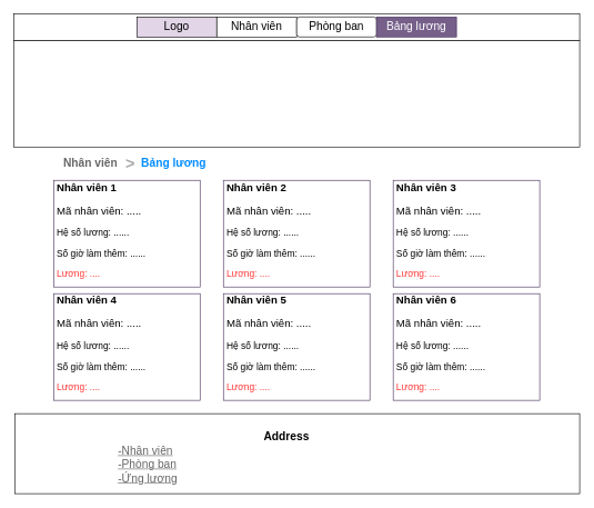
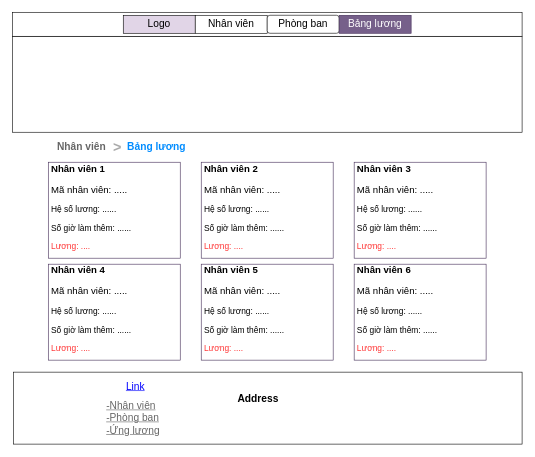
  <mxCell id="0" />
  <mxCell id="1" parent="0" />
  <mxCell id="2" value="" style="rounded=0;whiteSpace=wrap;html=1;align=center;" vertex="1" parent="1"><mxGeometry y="60" width="850" height="160" as="geometry" x="20" /></mxCell>
  <mxCell id="3" value="" style="edgeStyle=none;html=1;" edge="1" parent="1" target="2"><mxGeometry relative="1" as="geometry"><mxPoint x="303.333" y="50" as="sourcePoint" /></mxGeometry></mxCell>
  <mxCell id="4" style="edgeStyle=none;html=1;exitX=0.5;exitY=1;exitDx=0;exitDy=0;fontSize=17;" edge="1" parent="1" source="5" target="2"><mxGeometry relative="1" as="geometry" /></mxCell>
  <mxCell id="5" value="" style="rounded=0;whiteSpace=wrap;html=1;fontSize=17;strokeWidth=1;" vertex="1" parent="1"><mxGeometry width="850" height="40" as="geometry" x="20" y="20" /></mxCell>
  <mxCell id="6" value="Logo" style="rounded=0;whiteSpace=wrap;html=1;fontSize=17;strokeWidth=1;fillColor=#e1d5e7;" vertex="1" parent="1"><mxGeometry x="205" y="25" width="120" height="30" as="geometry" /></mxCell>
  <mxCell id="7" value="Nhân viên" style="rounded=0;whiteSpace=wrap;html=1;fontSize=17;strokeWidth=1;" vertex="1" parent="1"><mxGeometry x="325" y="25" width="120" height="30" as="geometry" /></mxCell>
  <mxCell id="8" value="Phòng ban" style="whiteSpace=wrap;html=1;fontSize=17;strokeWidth=1;rounded=1;" vertex="1" parent="1"><mxGeometry x="445" y="25" width="120" height="30" as="geometry" /></mxCell>
  <mxCell id="9" value="Bảng lương" style="rounded=0;whiteSpace=wrap;html=1;fontSize=17;strokeWidth=1;fillColor=#76608a;fontColor=#ffffff;strokeColor=#432D57;" vertex="1" parent="1"><mxGeometry x="565" y="25" width="120" height="30" as="geometry" /></mxCell>
  <mxCell id="10" value="" style="rounded=0;whiteSpace=wrap;html=1;fontSize=17;strokeWidth=1;" vertex="1" parent="1"><mxGeometry x="22" y="620" width="848" height="120" as="geometry" /></mxCell>
+ <mxCell id="11" value="Link" style="shape=rectangle;strokeColor=none;fillColor=none;linkText=;fontSize=17;fontColor=#0000ff;fontStyle=4;html=1;align=center;" vertex="1" parent="1"><mxGeometry x="150" y="630" width="150" height="30" as="geometry" /></mxCell>
  <mxCell id="12" value="&lt;u&gt;-Nhân viên&lt;br&gt;-Phòng ban&lt;br&gt;-Ứng lương&lt;/u&gt;" style="strokeWidth=1;shadow=0;dashed=0;align=center;html=1;shape=mxgraph.mockup.text.bulletedList;textColor=#666666;mainText=,,,,;textSize=17;bulletStyle=none;strokeColor=none;fillColor=none;align=left;verticalAlign=top;fontSize=17;fontColor=#666666;" vertex="1" parent="1"><mxGeometry x="175" y="660" width="150" height="60" as="geometry" /></mxCell>
- <mxCell id="13" value="&lt;b&gt;Address&lt;/b&gt;" style="text;html=1;strokeColor=none;fillColor=none;align=center;verticalAlign=middle;whiteSpace=wrap;rounded=0;fontSize=17;" vertex="1" parent="1"><mxGeometry x="400" y="640" width="60" height="30" as="geometry" /></mxCell>
+ <mxCell id="13" value="&lt;b&gt;Address&lt;/b&gt;" style="text;html=1;strokeColor=none;fillColor=none;align=center;verticalAlign=middle;whiteSpace=wrap;rounded=0;fontSize=17;" vertex="1" parent="1"><mxGeometry x="400" y="650" width="60" height="30" as="geometry" /></mxCell>
  <mxCell id="14" value="Nhân viên" style="strokeWidth=1;shadow=0;dashed=0;align=center;html=1;shape=mxgraph.mockup.navigation.anchor;fontSize=17;fontColor=#666666;fontStyle=1;" vertex="1" parent="1"><mxGeometry x="95" y="230" width="80" height="30" as="geometry" /></mxCell>
  <mxCell id="15" value="&gt;" style="strokeWidth=1;shadow=0;dashed=0;align=center;html=1;shape=mxgraph.mockup.navigation.anchor;fontSize=24;fontColor=#aaaaaa;fontStyle=1;" vertex="1" parent="1"><mxGeometry x="185" y="230" width="20" height="30" as="geometry" /></mxCell>
  <mxCell id="16" value="Bảng lương" style="strokeWidth=1;shadow=0;dashed=0;align=center;html=1;shape=mxgraph.mockup.navigation.anchor;fontSize=17;fontColor=#008cff;fontStyle=1;" vertex="1" parent="1"><mxGeometry x="230" y="230" width="60" height="30" as="geometry" /></mxCell>
  <mxCell id="17" value="&lt;h1 style=&quot;font-size: 16px&quot;&gt;&lt;font color=&quot;#000000&quot; style=&quot;font-size: 16px&quot;&gt;Nhân viên 1&lt;/font&gt;&lt;/h1&gt;&lt;p style=&quot;font-size: 16px&quot;&gt;&lt;font color=&quot;#000000&quot; style=&quot;font-size: 16px&quot;&gt;Mã nhân viên: .....&lt;/font&gt;&lt;/p&gt;&lt;p style=&quot;font-size: 14px&quot;&gt;&lt;font color=&quot;#000000&quot; style=&quot;font-size: 14px&quot;&gt;Hệ số lương: ......&lt;/font&gt;&lt;/p&gt;&lt;p style=&quot;font-size: 14px&quot;&gt;&lt;font color=&quot;#000000&quot; style=&quot;font-size: 14px&quot;&gt;Số giờ làm thêm: ......&lt;/font&gt;&lt;/p&gt;&lt;p style=&quot;font-size: 14px&quot;&gt;&lt;font style=&quot;font-size: 14px&quot; color=&quot;#ff3333&quot;&gt;Lương: ....&lt;/font&gt;&lt;/p&gt;" style="text;html=1;strokeColor=#432D57;fillColor=none;spacing=5;spacingTop=-20;whiteSpace=wrap;overflow=hidden;rounded=0;fontColor=#ffffff;" vertex="1" parent="1"><mxGeometry x="80" y="270" width="220" height="160" as="geometry" /></mxCell>
  <mxCell id="18" value="&lt;h1 style=&quot;font-size: 16px&quot;&gt;&lt;font color=&quot;#000000&quot; style=&quot;font-size: 16px&quot;&gt;Nhân viên 2&lt;/font&gt;&lt;/h1&gt;&lt;p style=&quot;font-size: 16px&quot;&gt;&lt;font color=&quot;#000000&quot; style=&quot;font-size: 16px&quot;&gt;Mã nhân viên: .....&lt;/font&gt;&lt;/p&gt;&lt;p style=&quot;font-size: 14px&quot;&gt;&lt;font color=&quot;#000000&quot; style=&quot;font-size: 14px&quot;&gt;Hệ số lương: ......&lt;/font&gt;&lt;/p&gt;&lt;p style=&quot;font-size: 14px&quot;&gt;&lt;font color=&quot;#000000&quot; style=&quot;font-size: 14px&quot;&gt;Số giờ làm thêm: ......&lt;/font&gt;&lt;/p&gt;&lt;p style=&quot;font-size: 14px&quot;&gt;&lt;font style=&quot;font-size: 14px&quot; color=&quot;#ff3333&quot;&gt;Lương: ....&lt;/font&gt;&lt;/p&gt;" style="text;html=1;strokeColor=#432D57;fillColor=none;spacing=5;spacingTop=-20;whiteSpace=wrap;overflow=hidden;rounded=0;fontColor=#ffffff;" vertex="1" parent="1"><mxGeometry x="335" y="270" width="220" height="160" as="geometry" /></mxCell>
  <mxCell id="19" value="&lt;h1 style=&quot;font-size: 16px&quot;&gt;&lt;font color=&quot;#000000&quot; style=&quot;font-size: 16px&quot;&gt;Nhân viên 3&lt;/font&gt;&lt;/h1&gt;&lt;p style=&quot;font-size: 16px&quot;&gt;&lt;font color=&quot;#000000&quot; style=&quot;font-size: 16px&quot;&gt;Mã nhân viên: .....&lt;/font&gt;&lt;/p&gt;&lt;p style=&quot;font-size: 14px&quot;&gt;&lt;font color=&quot;#000000&quot; style=&quot;font-size: 14px&quot;&gt;Hệ số lương: ......&lt;/font&gt;&lt;/p&gt;&lt;p style=&quot;font-size: 14px&quot;&gt;&lt;font color=&quot;#000000&quot; style=&quot;font-size: 14px&quot;&gt;Số giờ làm thêm: ......&lt;/font&gt;&lt;/p&gt;&lt;p style=&quot;font-size: 14px&quot;&gt;&lt;font style=&quot;font-size: 14px&quot; color=&quot;#ff3333&quot;&gt;Lương: ....&lt;/font&gt;&lt;/p&gt;" style="text;html=1;strokeColor=#432D57;fillColor=none;spacing=5;spacingTop=-20;whiteSpace=wrap;overflow=hidden;rounded=0;fontColor=#ffffff;" vertex="1" parent="1"><mxGeometry x="590" y="270" width="220" height="160" as="geometry" /></mxCell>
  <mxCell id="20" value="&lt;h1 style=&quot;font-size: 16px&quot;&gt;&lt;font color=&quot;#000000&quot; style=&quot;font-size: 16px&quot;&gt;Nhân viên 4&lt;/font&gt;&lt;/h1&gt;&lt;p style=&quot;font-size: 16px&quot;&gt;&lt;font color=&quot;#000000&quot; style=&quot;font-size: 16px&quot;&gt;Mã nhân viên: .....&lt;/font&gt;&lt;/p&gt;&lt;p style=&quot;font-size: 14px&quot;&gt;&lt;font color=&quot;#000000&quot; style=&quot;font-size: 14px&quot;&gt;Hệ số lương: ......&lt;/font&gt;&lt;/p&gt;&lt;p style=&quot;font-size: 14px&quot;&gt;&lt;font color=&quot;#000000&quot; style=&quot;font-size: 14px&quot;&gt;Số giờ làm thêm: ......&lt;/font&gt;&lt;/p&gt;&lt;p style=&quot;font-size: 14px&quot;&gt;&lt;font style=&quot;font-size: 14px&quot; color=&quot;#ff3333&quot;&gt;Lương: ....&lt;/font&gt;&lt;/p&gt;" style="text;html=1;strokeColor=#432D57;fillColor=none;spacing=5;spacingTop=-20;whiteSpace=wrap;overflow=hidden;rounded=0;fontColor=#ffffff;" vertex="1" parent="1"><mxGeometry x="80" y="440" width="220" height="160" as="geometry" /></mxCell>
  <mxCell id="21" value="&lt;h1 style=&quot;font-size: 16px&quot;&gt;&lt;font color=&quot;#000000&quot; style=&quot;font-size: 16px&quot;&gt;Nhân viên 5&lt;/font&gt;&lt;/h1&gt;&lt;p style=&quot;font-size: 16px&quot;&gt;&lt;font color=&quot;#000000&quot; style=&quot;font-size: 16px&quot;&gt;Mã nhân viên: .....&lt;/font&gt;&lt;/p&gt;&lt;p style=&quot;font-size: 14px&quot;&gt;&lt;font color=&quot;#000000&quot; style=&quot;font-size: 14px&quot;&gt;Hệ số lương: ......&lt;/font&gt;&lt;/p&gt;&lt;p style=&quot;font-size: 14px&quot;&gt;&lt;font color=&quot;#000000&quot; style=&quot;font-size: 14px&quot;&gt;Số giờ làm thêm: ......&lt;/font&gt;&lt;/p&gt;&lt;p style=&quot;font-size: 14px&quot;&gt;&lt;font style=&quot;font-size: 14px&quot; color=&quot;#ff3333&quot;&gt;Lương: ....&lt;/font&gt;&lt;/p&gt;" style="text;html=1;strokeColor=#432D57;fillColor=none;spacing=5;spacingTop=-20;whiteSpace=wrap;overflow=hidden;rounded=0;fontColor=#ffffff;" vertex="1" parent="1"><mxGeometry x="335" y="440" width="220" height="160" as="geometry" /></mxCell>
  <mxCell id="22" value="&lt;h1 style=&quot;font-size: 16px&quot;&gt;&lt;font color=&quot;#000000&quot; style=&quot;font-size: 16px&quot;&gt;Nhân viên 6&lt;/font&gt;&lt;/h1&gt;&lt;p style=&quot;font-size: 16px&quot;&gt;&lt;font color=&quot;#000000&quot; style=&quot;font-size: 16px&quot;&gt;Mã nhân viên: .....&lt;/font&gt;&lt;/p&gt;&lt;p style=&quot;font-size: 14px&quot;&gt;&lt;font color=&quot;#000000&quot; style=&quot;font-size: 14px&quot;&gt;Hệ số lương: ......&lt;/font&gt;&lt;/p&gt;&lt;p style=&quot;font-size: 14px&quot;&gt;&lt;font color=&quot;#000000&quot; style=&quot;font-size: 14px&quot;&gt;Số giờ làm thêm: ......&lt;/font&gt;&lt;/p&gt;&lt;p style=&quot;font-size: 14px&quot;&gt;&lt;font style=&quot;font-size: 14px&quot; color=&quot;#ff3333&quot;&gt;Lương: ....&lt;/font&gt;&lt;/p&gt;" style="text;html=1;strokeColor=#432D57;fillColor=none;spacing=5;spacingTop=-20;whiteSpace=wrap;overflow=hidden;rounded=0;fontColor=#ffffff;" vertex="1" parent="1"><mxGeometry x="590" y="440" width="220" height="160" as="geometry" /></mxCell>
